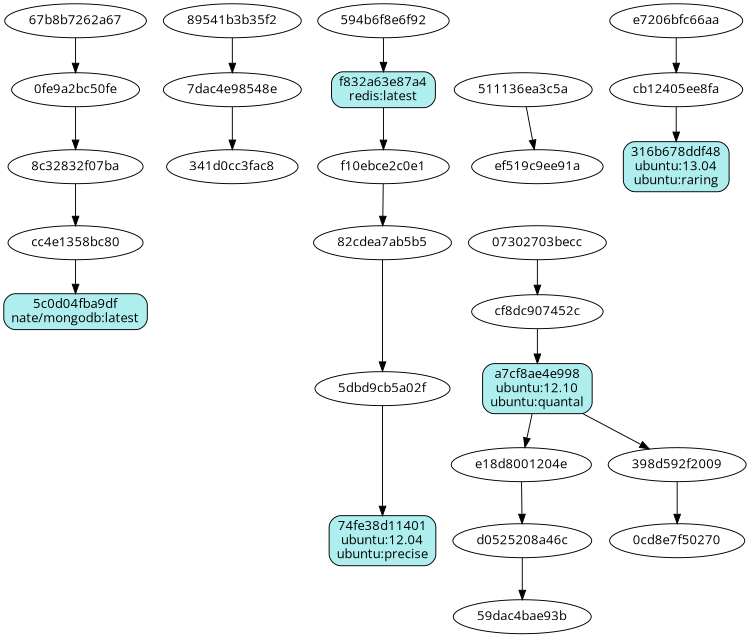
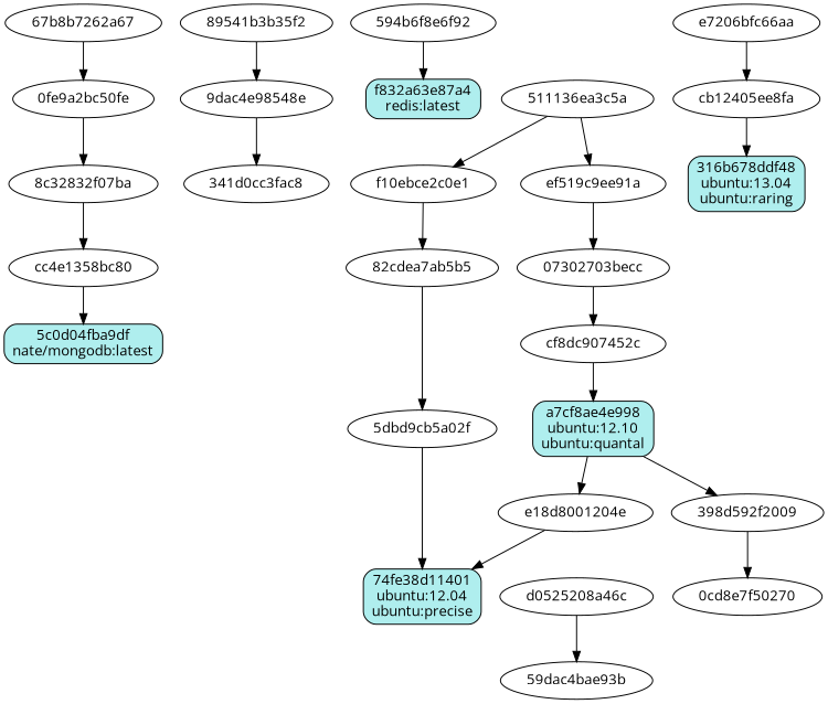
  digraph {
    fontname="Open Sans"
    node [fontname="Open Sans"]
    edge [fontname="Open Sans"]
    "0fe9a2bc50fe"
    "8c32832f07ba"
    cc4e1358bc80
    n4 [fillcolor=paleturquoise label="5c0d04fba9df\nnate/mongodb:latest" shape=box style="filled,rounded"]
    "67b8b7262a67"
    "89541b3b35f2"
-   "7dac4e98548e"
+   "7dac4e98548e" [label="9dac4e98548e"]
    "341d0cc3fac8"
    d0525208a46c
    "59dac4bae93b"
    e18d8001204e
    n12 [fillcolor=paleturquoise label="a7cf8ae4e998\nubuntu:12.10\nubuntu:quantal" shape=box style="filled,rounded"]
    "398d592f2009"
    "0cd8e7f50270"
    n15 [fillcolor=paleturquoise label="f832a63e87a4\nredis:latest" shape=box style="filled,rounded"]
    "594b6f8e6f92"
    n17 [fillcolor=paleturquoise label="74fe38d11401\nubuntu:12.04\nubuntu:precise" shape=box style="filled,rounded"]
    "5dbd9cb5a02f"
    "82cdea7ab5b5"
    f10ebce2c0e1
    "511136ea3c5a"
    ef519c9ee91a
    "07302703becc"
    cf8dc907452c
    n25 [fillcolor=paleturquoise label="316b678ddf48\nubuntu:13.04\nubuntu:raring" shape=box style="filled,rounded"]
    cb12405ee8fa
    e7206bfc66aa
    base [style=invisible]
    "0fe9a2bc50fe" -> "8c32832f07ba"
    "8c32832f07ba" -> cc4e1358bc80
    cc4e1358bc80 -> n4
    "67b8b7262a67" -> "0fe9a2bc50fe"
    "89541b3b35f2" -> "7dac4e98548e"
    "7dac4e98548e" -> "341d0cc3fac8"
    d0525208a46c -> "59dac4bae93b"
-   e18d8001204e -> d0525208a46c
+   e18d8001204e -> n17
    n12 -> e18d8001204e
    n12 -> "398d592f2009"
    "398d592f2009" -> "0cd8e7f50270"
    "594b6f8e6f92" -> n15
    "5dbd9cb5a02f" -> n17
    "82cdea7ab5b5" -> "5dbd9cb5a02f"
    f10ebce2c0e1 -> "82cdea7ab5b5"
-   n15 -> f10ebce2c0e1
+   "511136ea3c5a" -> f10ebce2c0e1
    "511136ea3c5a" -> ef519c9ee91a
+   ef519c9ee91a -> "07302703becc"
    "07302703becc" -> cf8dc907452c
    cf8dc907452c -> n12
    cb12405ee8fa -> n25
    e7206bfc66aa -> cb12405ee8fa
    base -> "511136ea3c5a" [style=invis]
  }
